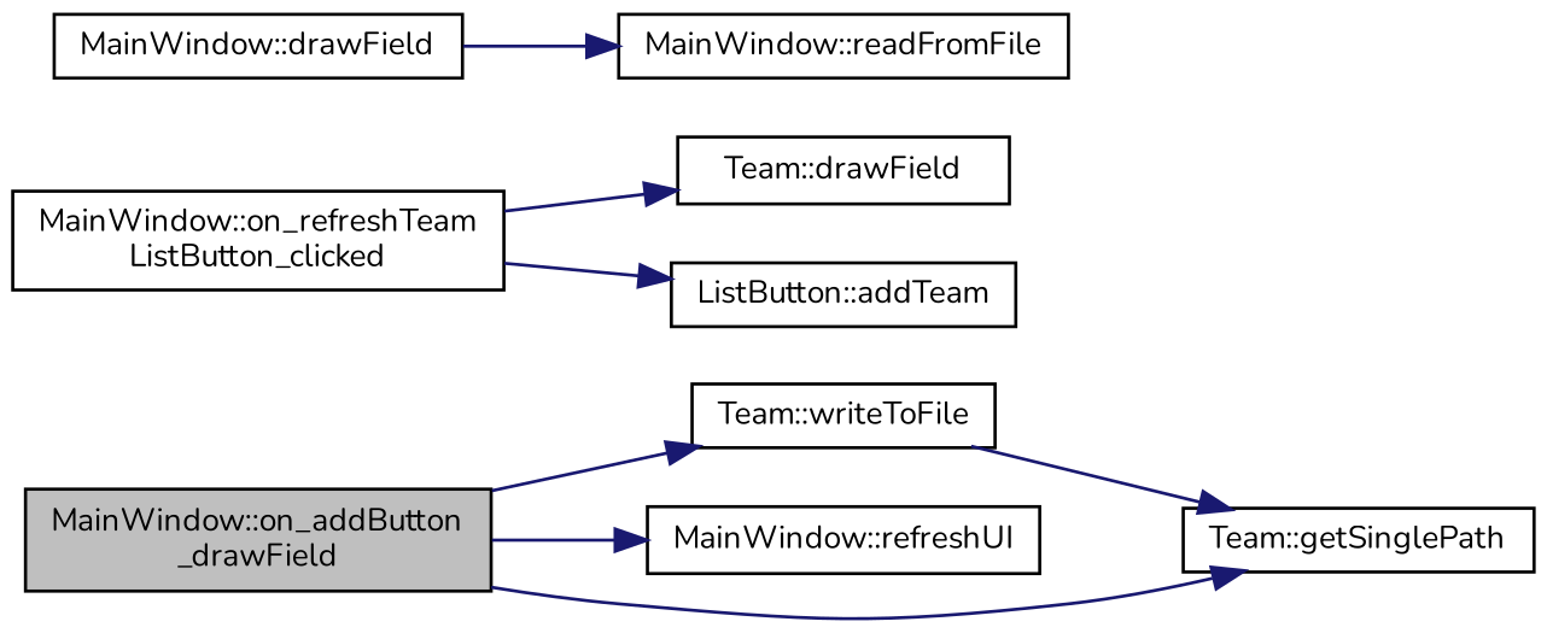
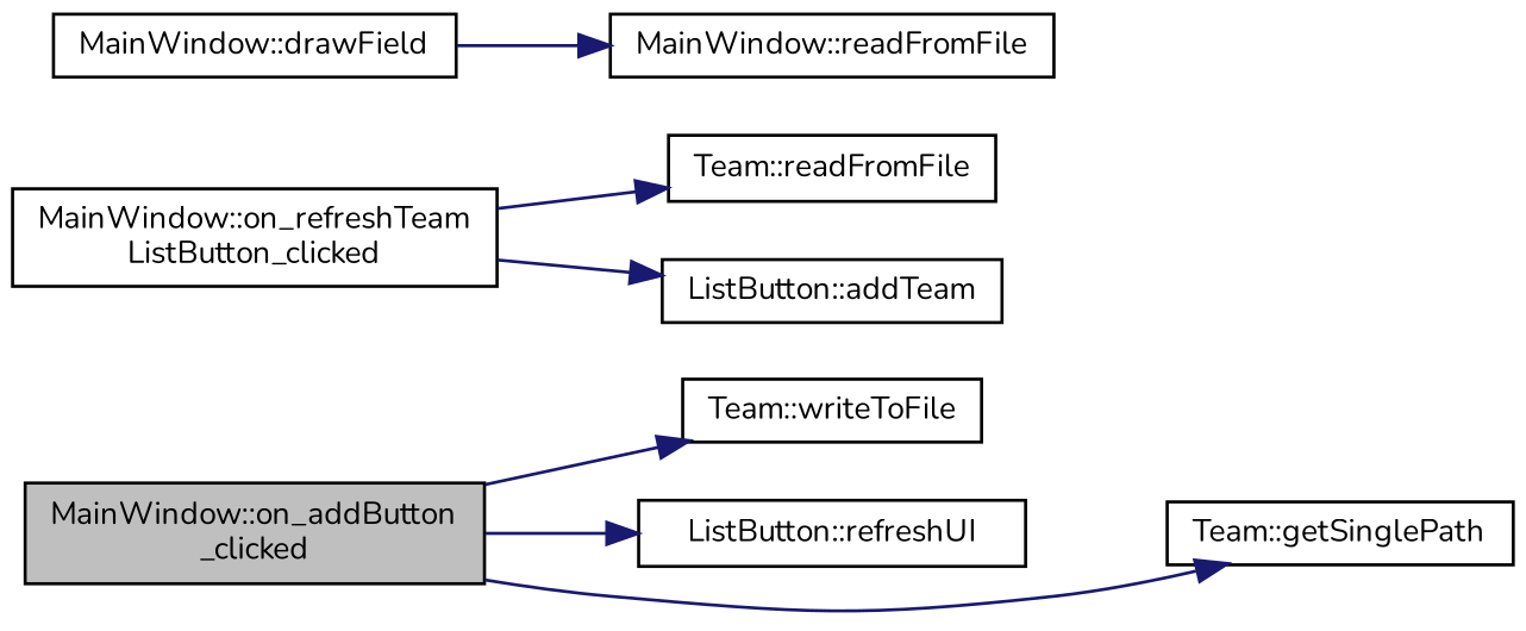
  digraph {
    fontname=Nunito
    rankdir=LR
    node [color=black fillcolor=white fontname=Nunito fontsize=10 shape=record style=filled]
    edge [color=midnightblue fontname=Nunito fontsize=10 labelfontname=Helvetica labelfontsize=10 style=solid]
-   n1 [fillcolor=grey75 fontcolor=black height=0.2 label="MainWindow::on_addButton\l_drawField" width=0.4]
+   n1 [fillcolor=grey75 fontcolor=black height=0.2 label="MainWindow::on_addButton\l_clicked" width=0.4]
    n2 [height=0.2 label="Team::writeToFile" width=0.4]
-   n3 [height=0.2 label="MainWindow::refreshUI" width=0.4]
+   n3 [height=0.2 label="ListButton::refreshUI" width=0.4]
    n4 [height=0.2 label="Team::getSinglePath" width=0.4]
    n5 [height=0.2 label="MainWindow::on_refreshTeam\lListButton_clicked" width=0.4]
-   n6 [height=0.2 label="Team::drawField" width=0.4]
+   n6 [height=0.2 label="Team::readFromFile" width=0.4]
    n7 [height=0.2 label="ListButton::addTeam" width=0.4]
    n8 [height=0.2 label="MainWindow::drawField" width=0.4]
    n9 [height=0.2 label="MainWindow::readFromFile" width=0.4]
    n1 -> n2
    n1 -> n3
    n1 -> n4
-   n2 -> n4
    n5 -> n6
    n5 -> n7
    n8 -> n9
  }
